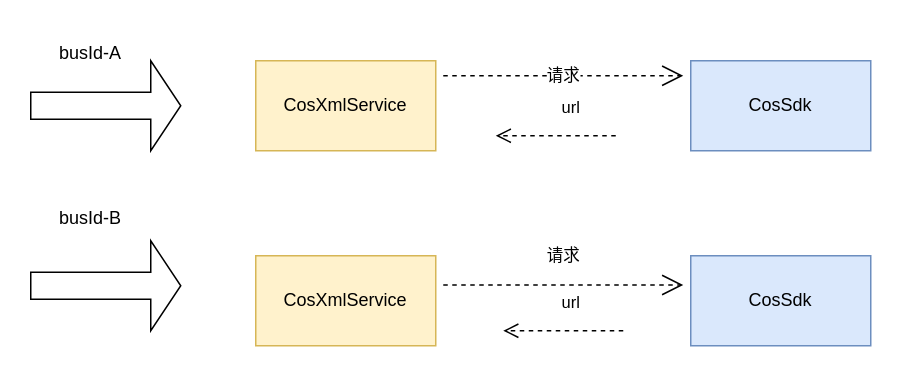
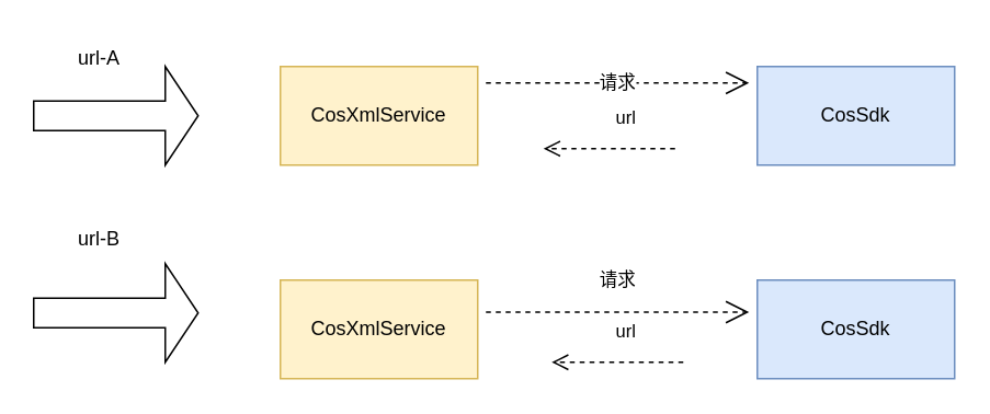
  <mxCell id="0" />
  <mxCell id="1" parent="0" />
  <mxCell id="2" value="CosXmlService" style="rounded=0;whiteSpace=wrap;html=1;fillColor=#fff2cc;strokeColor=#d6b656;" vertex="1" parent="1"><mxGeometry x="170" y="40" width="120" height="60" as="geometry" /></mxCell>
  <mxCell id="3" value="CosXmlService" style="rounded=0;whiteSpace=wrap;html=1;fillColor=#fff2cc;strokeColor=#d6b656;" vertex="1" parent="1"><mxGeometry x="170" y="170" width="120" height="60" as="geometry" /></mxCell>
  <mxCell id="4" value="" style="shape=singleArrow;whiteSpace=wrap;html=1;" vertex="1" parent="1"><mxGeometry x="20" y="40" width="100" height="60" as="geometry" /></mxCell>
  <mxCell id="5" value="" style="shape=singleArrow;whiteSpace=wrap;html=1;" vertex="1" parent="1"><mxGeometry x="20" y="160" width="100" height="60" as="geometry" /></mxCell>
- <mxCell id="6" value="busId-A" style="text;html=1;strokeColor=none;fillColor=none;align=center;verticalAlign=middle;whiteSpace=wrap;rounded=0;" vertex="1" parent="1"><mxGeometry x="30" y="20" width="60" height="30" as="geometry" /></mxCell>
- <mxCell id="7" value="busId-B" style="text;html=1;strokeColor=none;fillColor=none;align=center;verticalAlign=middle;whiteSpace=wrap;rounded=0;" vertex="1" parent="1"><mxGeometry x="30" y="130" width="60" height="30" as="geometry" /></mxCell>
+ <mxCell id="6" value="url-A" style="text;html=1;strokeColor=none;fillColor=none;align=center;verticalAlign=middle;whiteSpace=wrap;rounded=0;" vertex="1" parent="1"><mxGeometry x="30" y="20" width="60" height="30" as="geometry" /></mxCell>
+ <mxCell id="7" value="url-B" style="text;html=1;strokeColor=none;fillColor=none;align=center;verticalAlign=middle;whiteSpace=wrap;rounded=0;" vertex="1" parent="1"><mxGeometry x="30" y="130" width="60" height="30" as="geometry" /></mxCell>
  <mxCell id="8" value="CosSdk" style="rounded=0;whiteSpace=wrap;html=1;fillColor=#dae8fc;strokeColor=#6c8ebf;" vertex="1" parent="1"><mxGeometry x="460" y="40" width="120" height="60" as="geometry" /></mxCell>
  <mxCell id="9" value="CosSdk" style="rounded=0;whiteSpace=wrap;html=1;fillColor=#dae8fc;strokeColor=#6c8ebf;" vertex="1" parent="1"><mxGeometry x="460" y="170" width="120" height="60" as="geometry" /></mxCell>
  <mxCell id="10" value="请求" style="endArrow=open;endSize=12;dashed=1;html=1;rounded=0;" edge="1" parent="1"><mxGeometry width="160" relative="1" as="geometry"><mxPoint x="295" y="50" as="sourcePoint" /><mxPoint x="455" y="50" as="targetPoint" /></mxGeometry></mxCell>
  <mxCell id="11" value="请求" style="endArrow=open;endSize=12;dashed=1;html=1;rounded=0;" edge="1" parent="1"><mxGeometry y="20" width="160" relative="1" as="geometry"><mxPoint x="295" y="189.5" as="sourcePoint" /><mxPoint x="455" y="189.5" as="targetPoint" /><mxPoint as="offset" /></mxGeometry></mxCell>
  <mxCell id="12" value="url" style="html=1;verticalAlign=bottom;endArrow=open;dashed=1;endSize=8;rounded=0;" edge="1" parent="1"><mxGeometry x="-0.125" y="-10" relative="1" as="geometry"><mxPoint x="415" y="220" as="sourcePoint" /><mxPoint x="335" y="220" as="targetPoint" /><mxPoint as="offset" /></mxGeometry></mxCell>
  <mxCell id="13" value="url" style="html=1;verticalAlign=bottom;endArrow=open;dashed=1;endSize=8;rounded=0;" edge="1" parent="1"><mxGeometry x="-0.25" y="-10" relative="1" as="geometry"><mxPoint x="410" y="90" as="sourcePoint" /><mxPoint x="330" y="90" as="targetPoint" /><mxPoint as="offset" /></mxGeometry></mxCell>
